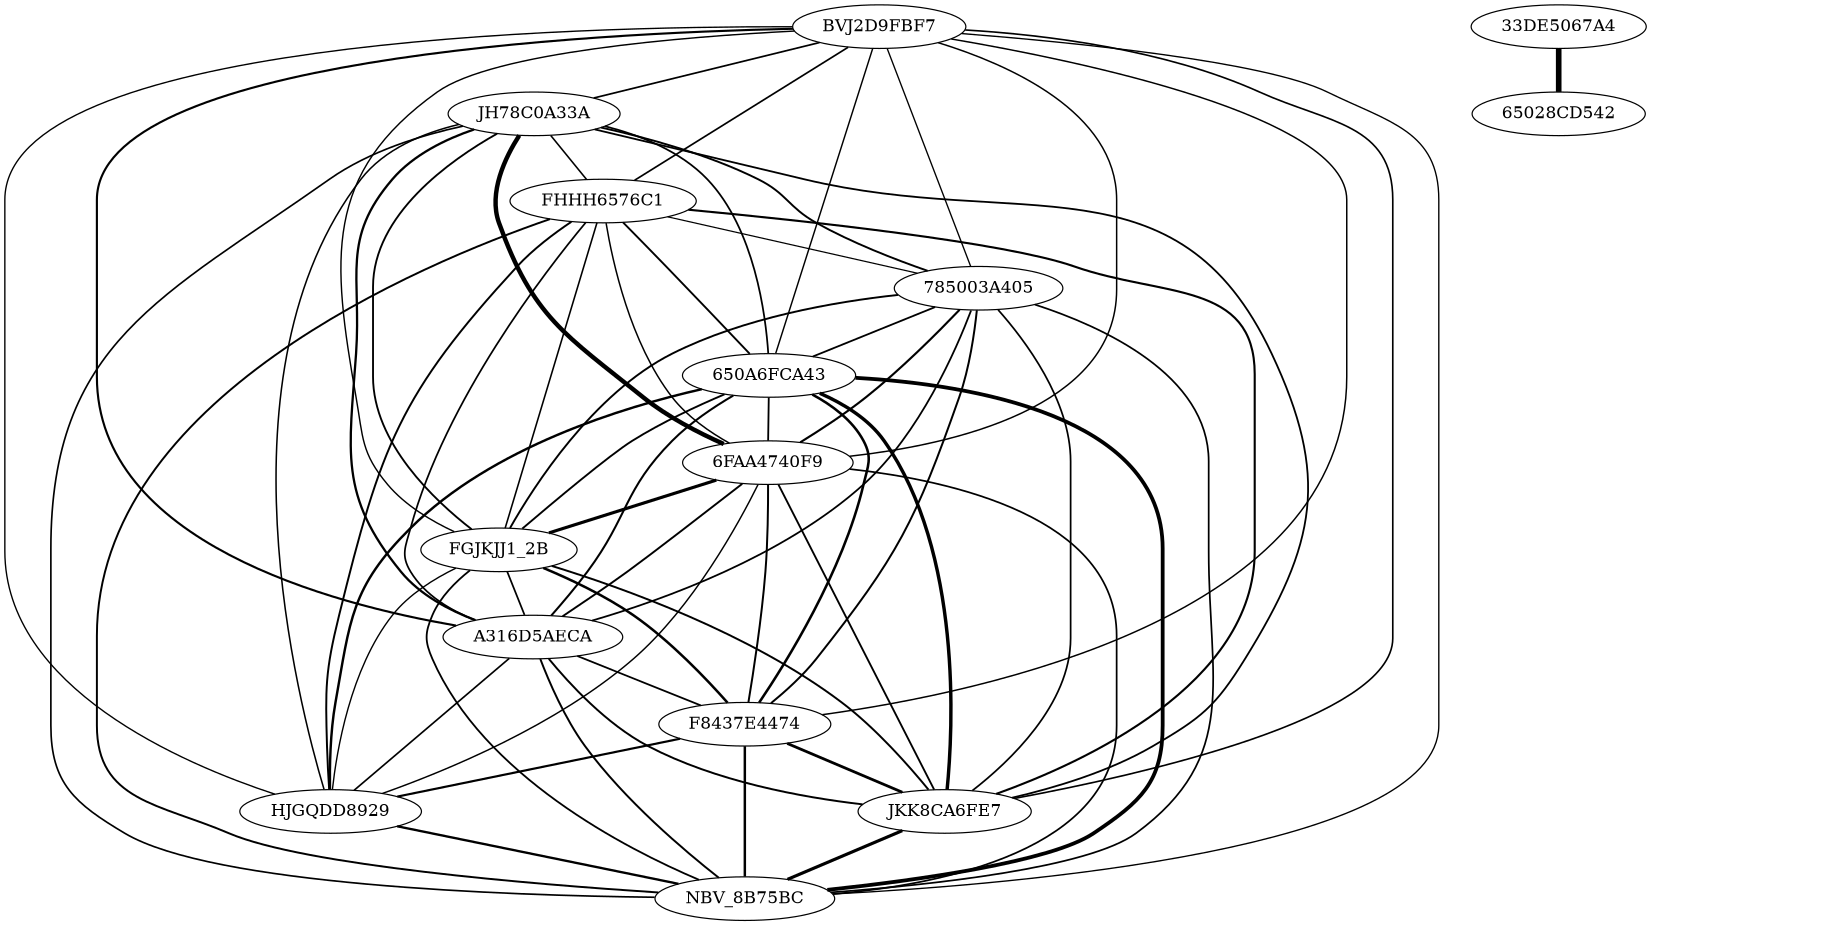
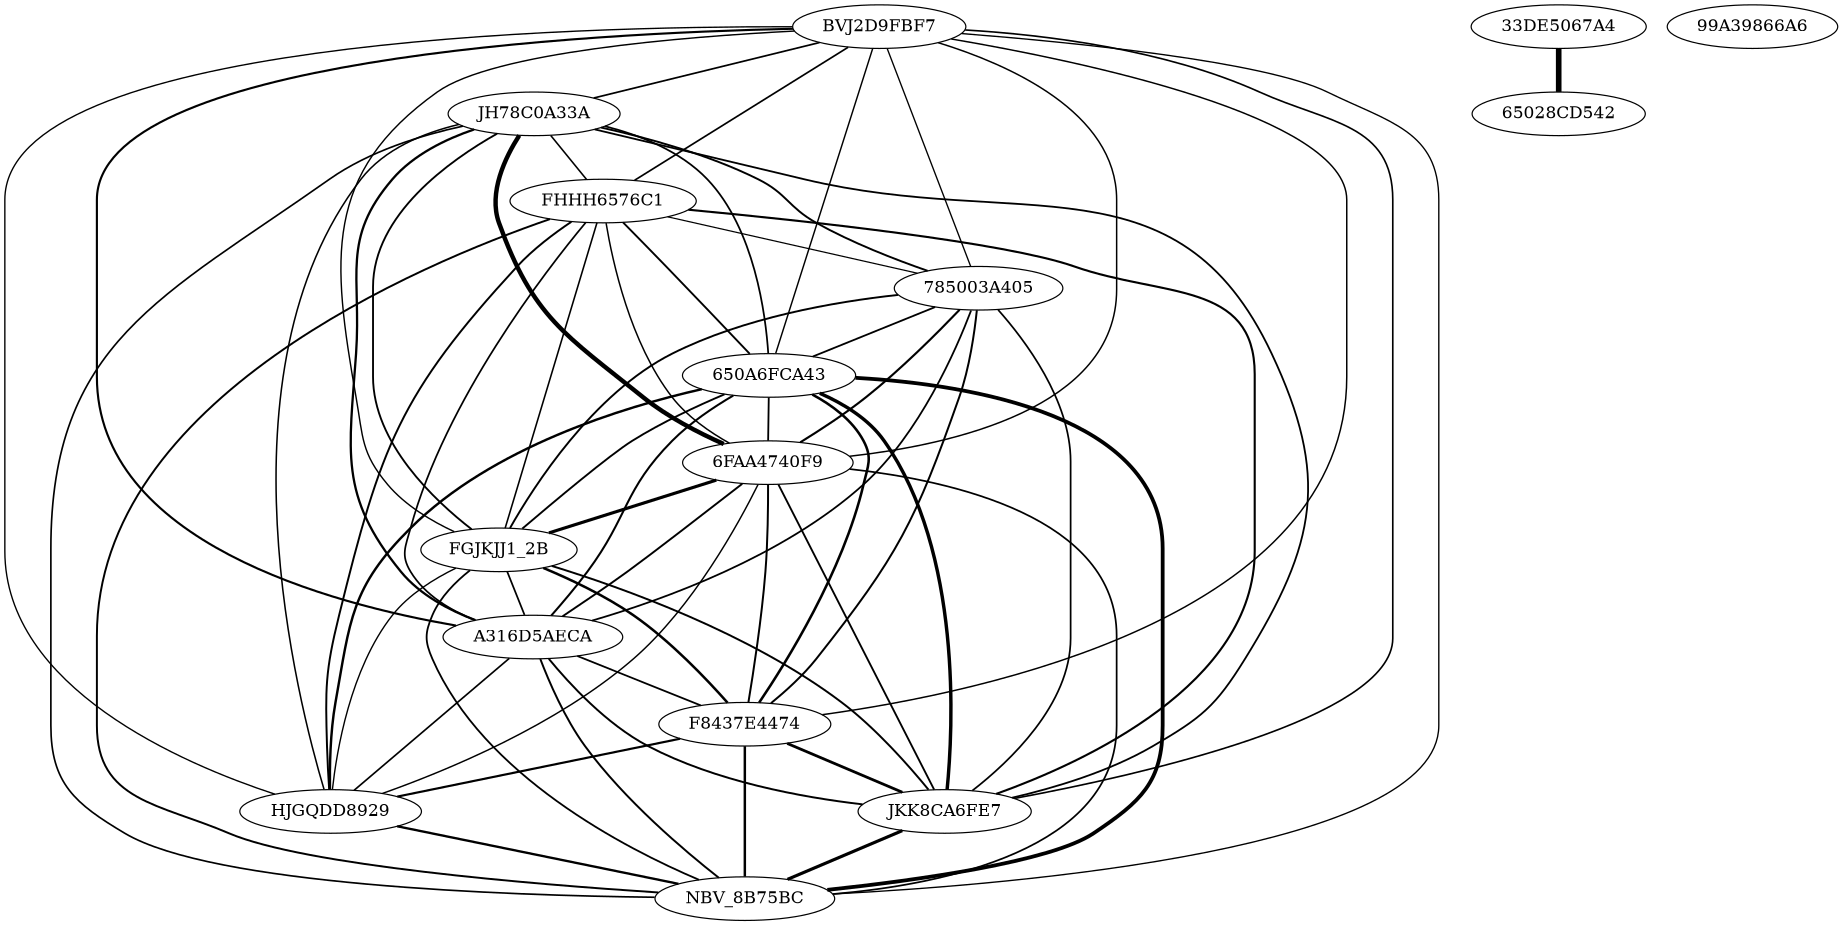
  strict graph {
    edge [penwidth=1.4285714285714293]
    n1 [label=BVJ2D9FBF7]
    n2 [label=JH78C0A33A]
    n3 [label=FHHH6576C1]
    n4 [label="785003A405"]
    n5 [label="650A6FCA43"]
    n6 [label="6FAA4740F9"]
    n7 [label=FGJKJJ1_2B]
    n8 [label=A316D5AECA]
    n9 [label=F8437E4474]
    n10 [label=JKK8CA6FE7]
    n11 [label=HJGQDD8929]
    n12 [label=NBV_8B75BC]
    n13 [label="33DE5067A4"]
    n14 [label="65028CD542"]
+   n15 [label="99A39866A6"]
    n1 -- n2 [penwidth=1.4137931034482756]
    n1 -- n3 [penwidth=1.402877697841727]
    n1 -- n4 [penwidth=1.122448979591837]
    n1 -- n5 [penwidth=1.197183098591549]
    n1 -- n6 [penwidth=1.2328767123287678]
    n1 -- n7 [penwidth=1.180555555555556]
    n1 -- n8 [penwidth=1.7605633802816902]
    n1 -- n9 [penwidth=1.2237762237762242]
    n1 -- n10 [penwidth=1.357142857142857]
    n1 -- n11 [penwidth=1.137931034482759]
    n1 -- n12 [penwidth=1.1267605633802815]
    n2 -- n3 [penwidth=1.312056737588653]
    n2 -- n4 [penwidth=1.5972222222222223]
    n2 -- n5 [penwidth=1.4539007092198588]
    n2 -- n6 [penwidth=3.671875]
    n2 -- n7 [penwidth=1.5492957746478877]
    n2 -- n8 [penwidth=1.9014084507042253]
    n2 -- n10 [penwidth=1.5000000000000004]
    n2 -- n11 [penwidth=1.2758620689655178]
    n2 -- n12 [penwidth=1.3829787234042559]
    n3 -- n4 [penwidth=1.0139860139860137]
    n3 -- n5 [penwidth=1.567164179104478]
    n3 -- n6 [penwidth=1.24113475177305]
    n3 -- n7 [penwidth=1.304347826086957]
    n3 -- n8
    n3 -- n10 [penwidth=1.7424242424242422]
    n3 -- n11 [penwidth=1.6176470588235294]
    n3 -- n12 [penwidth=1.6165413533834585]
    n4 -- n5 [penwidth=1.5000000000000004]
    n4 -- n6 [penwidth=1.7605633802816902]
    n4 -- n7 [penwidth=1.5957446808510636]
    n4 -- n8 [penwidth=1.482758620689655]
    n4 -- n9 [penwidth=1.6428571428571428]
    n4 -- n10
-   n4 -- n12
    n5 -- n6 [penwidth=1.5000000000000004]
    n5 -- n7 [penwidth=1.5693430656934306]
    n5 -- n8 [penwidth=1.6906474820143882]
    n5 -- n9 [penwidth=2.121212121212122]
    n5 -- n10 [penwidth=2.8400000000000007]
    n5 -- n11 [penwidth=2.0149253731343286]
    n5 -- n12 [penwidth=3.130081300813008]
    n6 -- n7 [penwidth=2.593984962406015]
    n6 -- n8 [penwidth=1.5972222222222223]
    n6 -- n9 [penwidth=1.6428571428571428]
    n6 -- n10 [penwidth=1.5467625899280582]
    n6 -- n11 [penwidth=1.2068965517241383]
    n6 -- n12
    n7 -- n8 [penwidth=1.4335664335664335]
    n7 -- n9 [penwidth=2.089552238805971]
    n7 -- n10 [penwidth=1.6176470588235294]
    n7 -- n11 [penwidth=1.1538461538461544]
    n7 -- n12 [penwidth=1.4963503649635037]
    n8 -- n9 [penwidth=1.4788732394366202]
    n8 -- n10 [penwidth=1.6187050359712232]
    n8 -- n11 [penwidth=1.3888888888888886]
    n8 -- n12 [penwidth=1.6187050359712232]
    n9 -- n10 [penwidth=2.3076923076923075]
    n9 -- n11 [penwidth=1.7883211678832114]
    n9 -- n12 [penwidth=2.045454545454546]
    n10 -- n12 [penwidth=2.6190476190476186]
    n11 -- n12 [penwidth=1.9402985074626868]
    n13 -- n14 [penwidth=4.642857142857143]
  }
